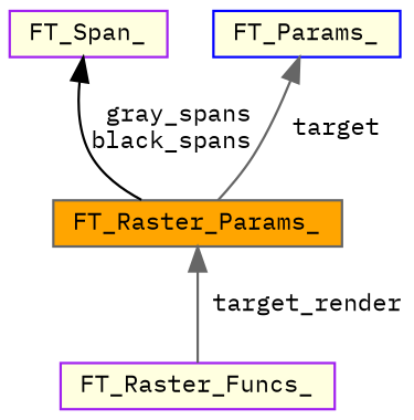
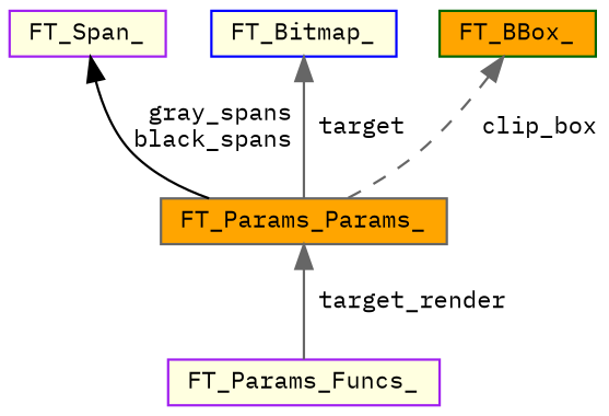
  digraph {
    fontname="IBM Plex Mono"
    node [color=purple fillcolor=lightyellow fontname="IBM Plex Mono" fontsize=10 shape=record style=filled]
    edge [color=gray40 dir=back fontname="IBM Plex Mono" fontsize=10 labelfontname=Helvetica labelfontsize=10 style=solid]
-   n1 [fontcolor=black height=0.2 label=FT_Raster_Funcs_ width=0.4]
-   n2 [color=gray40 fillcolor=orange height=0.2 label=FT_Raster_Params_ width=0.4]
+   n1 [fontcolor=black height=0.2 label=FT_Params_Funcs_ width=0.4]
+   n2 [color=gray40 fillcolor=orange height=0.2 label=FT_Params_Params_ width=0.4]
    n3 [height=0.2 label=FT_Span_ width=0.4]
-   n4 [color=blue height=0.2 label=FT_Params_ width=0.4]
+   n4 [color=blue height=0.2 label=FT_Bitmap_ width=0.4]
+   n5 [color=darkgreen fillcolor=orange height=0.2 label=FT_BBox_ width=0.4]
    n2 -> n1 [label=" target_render"]
    n3 -> n2 [color=black label=" gray_spans\nblack_spans"]
    n4 -> n2 [label=" target"]
+   n5 -> n2 [label=" clip_box" style=dashed]
  }
